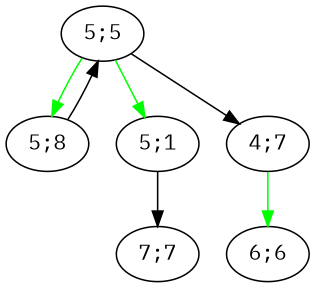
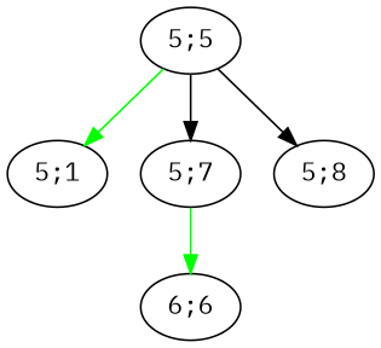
  digraph {
    fontname="IBM Plex Mono"
    node [fontname="IBM Plex Mono" shape=oval]
    edge [color=black fontname="IBM Plex Mono"]
    n1 [label="5;1"]
-   "7;7"
-   "5;7" [label="4;7"]
+   "5;7"
    "6;6"
    "5;8"
    "5;5"
-   n1 -> "7;7"
    "5;7" -> "6;6" [color=green]
-   "5;8" -> "5;5"
    "5;5" -> n1 [color=green]
    "5;5" -> "5;7"
-   "5;5" -> "5;8" [color=green]
+   "5;5" -> "5;8"
  }
